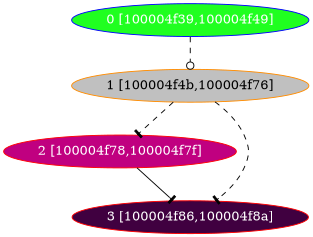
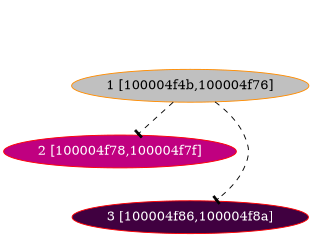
  digraph {
    node [color=red fontcolor="#ffffff" shape=oval style=filled]
    edge [arrowhead=tee style=dashed]
-   n1 [color=blue fillcolor="#20FF20" label="0 [100004f39,100004f49]"]
    n2 [color=darkorange fillcolor="#C0C0C0" fontcolor="#000000" label="1 [100004f4b,100004f76]"]
    n3 [fillcolor="#C00080" label="2 [100004f78,100004f7f]"]
    n4 [fillcolor="#400040" label="3 [100004f86,100004f8a]"]
-   n1 -> n2 [arrowhead=odot]
    n2 -> n3
    n2 -> n4
-   n3 -> n4 [style=solid]
  }
